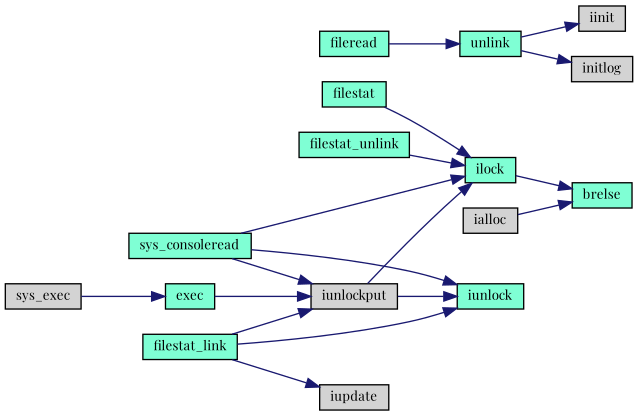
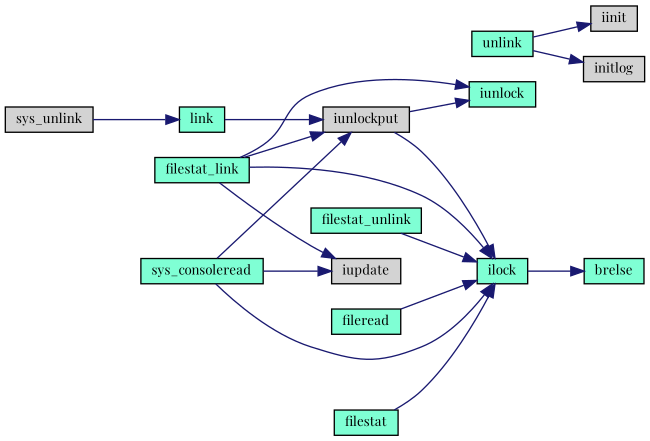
  digraph {
    fontname="Playfair Display"
    rankdir=RL
    node [color=black fillcolor=aquamarine fontname="Playfair Display" fontsize=10 shape=record style=filled]
    edge [color=midnightblue dir=back fontname="Playfair Display" fontsize=10 labelfontname=Helvetica labelfontsize=10 style=solid]
    n1 [height=0.2 label=brelse width=0.4]
-   n2 [fillcolor=lightgrey height=0.2 label=ialloc width=0.4]
    n3 [height=0.2 label=ilock width=0.4]
    n4 [height=0.2 label=iunlock width=0.4]
    n5 [height=0.2 label=sys_consoleread width=0.4]
    n6 [height=0.2 label=filestat_link width=0.4]
    n7 [fillcolor=lightgrey height=0.2 label=iunlockput width=0.4]
    n8 [height=0.2 label=fileread width=0.4]
    n9 [height=0.2 label=filestat width=0.4]
    n10 [height=0.2 label=filestat_unlink width=0.4]
    n11 [fillcolor=lightgrey height=0.2 label=iupdate width=0.4]
-   n12 [height=0.2 label=exec width=0.4]
-   n13 [fillcolor=lightgrey height=0.2 label=sys_exec width=0.4]
+   n12 [height=0.2 label=link width=0.4]
+   n13 [fillcolor=lightgrey height=0.2 label=sys_unlink width=0.4]
    n14 [fillcolor=lightgrey height=0.2 label=iinit width=0.4]
    n15 [height=0.2 label=unlink width=0.4]
    n16 [fillcolor=lightgrey height=0.2 label=initlog width=0.4]
-   n1 -> n2
    n1 -> n3
    n3 -> n5
+   n3 -> n6
    n3 -> n7
-   n15 -> n8
+   n3 -> n8
    n3 -> n9
    n3 -> n10
-   n4 -> n5
+   n11 -> n5
    n4 -> n6
    n4 -> n7
    n7 -> n5
    n7 -> n6
    n7 -> n12
    n11 -> n6
    n12 -> n13
    n14 -> n15
    n16 -> n15
  }
